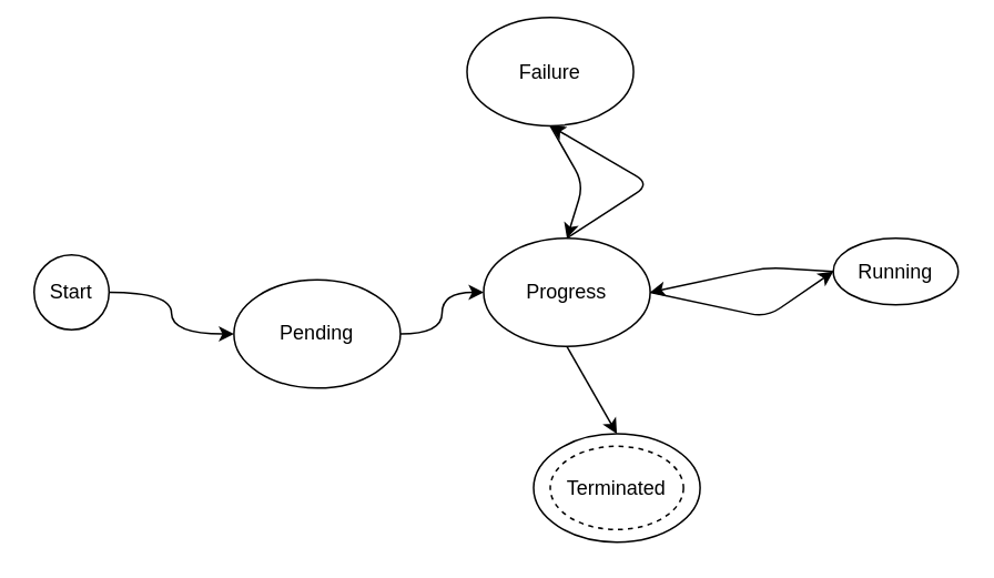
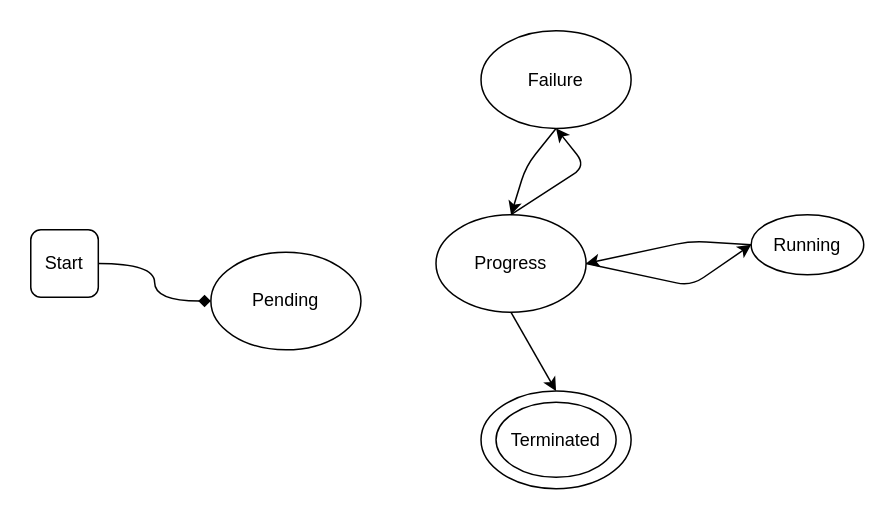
  <mxCell id="0" />
  <mxCell id="1" parent="0" />
- <mxCell id="2" value="" style="edgeStyle=orthogonalEdgeStyle;rounded=0;orthogonalLoop=1;jettySize=auto;html=1;curved=1;" edge="1" parent="1" source="3" target="4"><mxGeometry relative="1" as="geometry" /></mxCell>
  <mxCell id="3" value="Pending" style="ellipse;whiteSpace=wrap;html=1;" vertex="1" parent="1"><mxGeometry x="140" y="167.5" width="100" height="65" as="geometry" /></mxCell>
  <mxCell id="4" value="Progress" style="ellipse;whiteSpace=wrap;html=1;" vertex="1" parent="1"><mxGeometry x="290" y="142.5" width="100" height="65" as="geometry" /></mxCell>
  <mxCell id="5" value="Running" style="ellipse;whiteSpace=wrap;html=1;" vertex="1" parent="1"><mxGeometry x="500" y="142.5" width="75" height="40" as="geometry" /></mxCell>
  <mxCell id="6" value="" style="endArrow=classic;html=1;exitX=1;exitY=0.5;exitDx=0;exitDy=0;entryX=0;entryY=0.5;entryDx=0;entryDy=0;" edge="1" parent="1" source="4" target="5"><mxGeometry width="50" height="50" relative="1" as="geometry"><mxPoint x="480" y="280" as="sourcePoint" /><mxPoint x="530" y="230" as="targetPoint" /><Array as="points"><mxPoint x="460" y="190" /></Array></mxGeometry></mxCell>
  <mxCell id="7" value="" style="endArrow=classic;html=1;exitX=0;exitY=0.5;exitDx=0;exitDy=0;entryX=1;entryY=0.5;entryDx=0;entryDy=0;" edge="1" parent="1" source="5" target="4"><mxGeometry width="50" height="50" relative="1" as="geometry"><mxPoint x="450" y="120" as="sourcePoint" /><mxPoint x="500" y="70" as="targetPoint" /><Array as="points"><mxPoint x="460" y="160" /></Array></mxGeometry></mxCell>
- <mxCell id="8" value="Failure" style="ellipse;whiteSpace=wrap;html=1;" vertex="1" parent="1"><mxGeometry x="280" y="10" width="100" height="65" as="geometry" /></mxCell>
+ <mxCell id="8" value="Failure" style="ellipse;whiteSpace=wrap;html=1;" vertex="1" parent="1"><mxGeometry x="320" y="20" width="100" height="65" as="geometry" /></mxCell>
  <mxCell id="9" value="" style="endArrow=classic;html=1;exitX=0.5;exitY=0;exitDx=0;exitDy=0;entryX=0.5;entryY=1;entryDx=0;entryDy=0;" edge="1" parent="1" source="4" target="8"><mxGeometry width="50" height="50" relative="1" as="geometry"><mxPoint x="490" y="120" as="sourcePoint" /><mxPoint x="540" y="70" as="targetPoint" /><Array as="points"><mxPoint x="390" y="110" /></Array></mxGeometry></mxCell>
  <mxCell id="10" value="" style="endArrow=classic;html=1;exitX=0.5;exitY=1;exitDx=0;exitDy=0;entryX=0.5;entryY=0;entryDx=0;entryDy=0;" edge="1" parent="1" source="8" target="4"><mxGeometry width="50" height="50" relative="1" as="geometry"><mxPoint x="420" y="160" as="sourcePoint" /><mxPoint x="470" y="110" as="targetPoint" /><Array as="points"><mxPoint x="350" y="110" /></Array></mxGeometry></mxCell>
  <mxCell id="11" value="" style="ellipse;whiteSpace=wrap;html=1;" vertex="1" parent="1"><mxGeometry x="320" y="260" width="100" height="65" as="geometry" /></mxCell>
  <mxCell id="12" value="" style="endArrow=classic;html=1;exitX=0.5;exitY=1;exitDx=0;exitDy=0;entryX=0.5;entryY=0;entryDx=0;entryDy=0;" edge="1" parent="1" source="4" target="11"><mxGeometry width="50" height="50" relative="1" as="geometry"><mxPoint x="460" y="280" as="sourcePoint" /><mxPoint x="510" y="230" as="targetPoint" /><Array as="points" /></mxGeometry></mxCell>
- <mxCell id="13" value="Terminated" style="ellipse;whiteSpace=wrap;html=1;dashed=1;" vertex="1" parent="1"><mxGeometry x="330" y="267.5" width="80" height="50" as="geometry" /></mxCell>
- <mxCell id="14" value="" style="edgeStyle=orthogonalEdgeStyle;curved=1;rounded=0;orthogonalLoop=1;jettySize=auto;html=1;" edge="1" parent="1" source="15" target="3"><mxGeometry relative="1" as="geometry" /></mxCell>
- <mxCell id="15" value="Start" style="ellipse;whiteSpace=wrap;html=1;aspect=fixed;" vertex="1" parent="1"><mxGeometry x="20" y="152.5" width="45" height="45" as="geometry" /></mxCell>
+ <mxCell id="13" value="Terminated" style="ellipse;whiteSpace=wrap;html=1;" vertex="1" parent="1"><mxGeometry x="330" y="267.5" width="80" height="50" as="geometry" /></mxCell>
+ <mxCell id="14" value="" style="edgeStyle=orthogonalEdgeStyle;curved=1;rounded=0;orthogonalLoop=1;jettySize=auto;html=1;endArrow=diamond;" edge="1" parent="1" source="15" target="3"><mxGeometry relative="1" as="geometry" /></mxCell>
+ <mxCell id="15" value="Start" style="whiteSpace=wrap;html=1;aspect=fixed;rounded=1;" vertex="1" parent="1"><mxGeometry x="20" y="152.5" width="45" height="45" as="geometry" /></mxCell>
